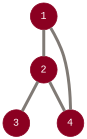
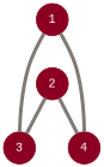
  graph {
    fontname="Liberation Mono"
    forcelabels=true
    node [color="#8B0021" fontcolor=white fontname="Liberation Mono" labelfontsize=12 margin=0 shape=circle style=filled]
    edge [color="#807A75" fontname="Liberation Mono" penwidth=4]
    n1 [label=1 width=0.5]
    n2 [label=2 width=0.5]
    n3 [label=3 width=0.5]
    n4 [label=4 width=0.5]
-   n1 -- n2
+   n1 -- n3
    n2 -- n3
    n2 -- n4
    n4 -- n1
  }
